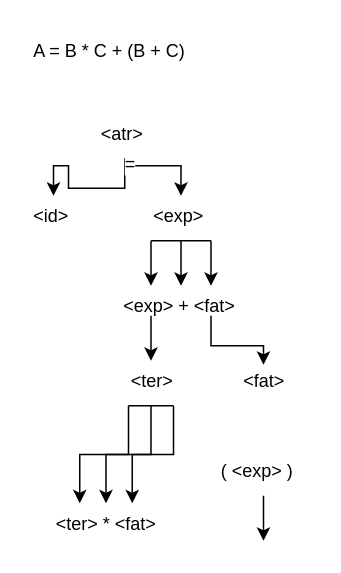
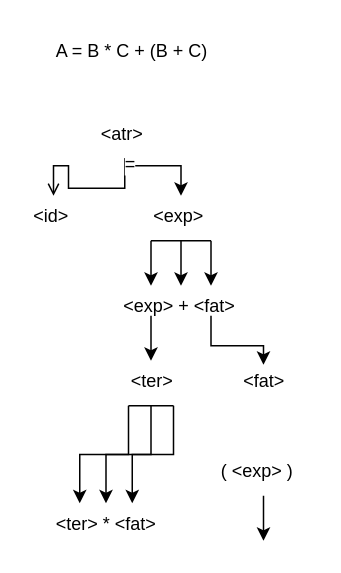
  <mxCell id="0" />
  <mxCell id="1" parent="0" />
- <mxCell id="2" value="A = B * C + (B + C)" style="text;whiteSpace=wrap;html=1;" vertex="1" parent="1"><mxGeometry x="20" y="20" width="110" height="40" as="geometry" /></mxCell>
- <mxCell id="3" style="edgeStyle=orthogonalEdgeStyle;rounded=0;orthogonalLoop=1;jettySize=auto;html=1;exitX=0.5;exitY=1;exitDx=0;exitDy=0;entryX=0.5;entryY=0;entryDx=0;entryDy=0;" edge="1" parent="1" source="6" target="7"><mxGeometry relative="1" as="geometry" /></mxCell>
+ <mxCell id="2" value="A = B * C + (B + C)" style="text;whiteSpace=wrap;html=1;" vertex="1" parent="1"><mxGeometry x="35" y="20" width="110" height="40" as="geometry" /></mxCell>
+ <mxCell id="3" style="edgeStyle=orthogonalEdgeStyle;rounded=0;orthogonalLoop=1;jettySize=auto;html=1;exitX=0.5;exitY=1;exitDx=0;exitDy=0;entryX=0.5;entryY=0;entryDx=0;entryDy=0;endArrow=open;" edge="1" parent="1" source="6" target="7"><mxGeometry relative="1" as="geometry" /></mxCell>
  <mxCell id="4" style="edgeStyle=orthogonalEdgeStyle;rounded=0;orthogonalLoop=1;jettySize=auto;html=1;exitX=0.5;exitY=1;exitDx=0;exitDy=0;entryX=0.5;entryY=0;entryDx=0;entryDy=0;" edge="1" parent="1" source="6" target="12"><mxGeometry relative="1" as="geometry"><Array as="points"><mxPoint x="83" y="110" /><mxPoint x="120" y="110" /></Array></mxGeometry></mxCell>
  <mxCell id="5" value="&lt;font style=&quot;font-size: 12px;&quot;&gt;=&lt;/font&gt;" style="edgeLabel;html=1;align=center;verticalAlign=middle;resizable=0;points=[];" vertex="1" connectable="0" parent="4"><mxGeometry x="-0.716" y="1" relative="1" as="geometry"><mxPoint x="-1" y="-1" as="offset" /></mxGeometry></mxCell>
  <mxCell id="6" value="&amp;lt;atr&amp;gt;" style="text;whiteSpace=wrap;html=1;" vertex="1" parent="1"><mxGeometry x="65" y="75" width="35" height="30" as="geometry" /></mxCell>
  <mxCell id="7" value="&amp;lt;id&amp;gt;" style="text;whiteSpace=wrap;html=1;" vertex="1" parent="1"><mxGeometry x="20" y="130" width="30" height="30" as="geometry" /></mxCell>
  <mxCell id="8" style="edgeStyle=orthogonalEdgeStyle;rounded=0;orthogonalLoop=1;jettySize=auto;html=1;exitX=0.5;exitY=1;exitDx=0;exitDy=0;entryX=0.5;entryY=0;entryDx=0;entryDy=0;" edge="1" parent="1" source="12" target="14"><mxGeometry relative="1" as="geometry" /></mxCell>
  <mxCell id="9" style="edgeStyle=orthogonalEdgeStyle;rounded=0;orthogonalLoop=1;jettySize=auto;html=1;exitX=1;exitY=1;exitDx=0;exitDy=0;entryX=0.75;entryY=0;entryDx=0;entryDy=0;" edge="1" parent="1" source="12" target="14"><mxGeometry relative="1" as="geometry" /></mxCell>
  <mxCell id="10" style="edgeStyle=orthogonalEdgeStyle;rounded=0;orthogonalLoop=1;jettySize=auto;html=1;exitX=0;exitY=1;exitDx=0;exitDy=0;entryX=0.25;entryY=0;entryDx=0;entryDy=0;" edge="1" parent="1" source="12" target="14"><mxGeometry relative="1" as="geometry" /></mxCell>
  <mxCell id="11" style="edgeStyle=none;rounded=0;orthogonalLoop=1;jettySize=auto;html=1;exitX=0;exitY=1;exitDx=0;exitDy=0;endArrow=none;endFill=0;entryX=1;entryY=1;entryDx=0;entryDy=0;" edge="1" parent="1" source="12" target="12"><mxGeometry relative="1" as="geometry"><mxPoint x="150" y="160" as="targetPoint" /></mxGeometry></mxCell>
  <mxCell id="12" value="&amp;lt;exp&amp;gt;" style="text;whiteSpace=wrap;html=1;" vertex="1" parent="1"><mxGeometry x="100" y="130" width="40" height="30" as="geometry" /></mxCell>
  <mxCell id="13" style="edgeStyle=orthogonalEdgeStyle;rounded=0;orthogonalLoop=1;jettySize=auto;html=1;exitX=0.25;exitY=1;exitDx=0;exitDy=0;" edge="1" parent="1" source="14"><mxGeometry relative="1" as="geometry"><mxPoint x="100" y="240" as="targetPoint" /></mxGeometry></mxCell>
  <mxCell id="14" value="&amp;lt;exp&amp;gt; + &amp;lt;fat&amp;gt;" style="text;whiteSpace=wrap;html=1;" vertex="1" parent="1"><mxGeometry x="80" y="190" width="80" height="20" as="geometry" /></mxCell>
  <mxCell id="15" style="edgeStyle=orthogonalEdgeStyle;rounded=0;orthogonalLoop=1;jettySize=auto;html=1;exitX=0.5;exitY=1;exitDx=0;exitDy=0;" edge="1" parent="1" source="12" target="12"><mxGeometry relative="1" as="geometry" /></mxCell>
  <mxCell id="16" style="edgeStyle=orthogonalEdgeStyle;rounded=0;orthogonalLoop=1;jettySize=auto;html=1;exitX=0.5;exitY=1;exitDx=0;exitDy=0;entryX=0.5;entryY=0;entryDx=0;entryDy=0;" edge="1" parent="1" source="20" target="21"><mxGeometry relative="1" as="geometry" /></mxCell>
  <mxCell id="17" style="edgeStyle=orthogonalEdgeStyle;rounded=0;orthogonalLoop=1;jettySize=auto;html=1;exitX=1;exitY=1;exitDx=0;exitDy=0;entryX=0.75;entryY=0;entryDx=0;entryDy=0;" edge="1" parent="1" source="20" target="21"><mxGeometry relative="1" as="geometry" /></mxCell>
  <mxCell id="18" style="edgeStyle=orthogonalEdgeStyle;rounded=0;orthogonalLoop=1;jettySize=auto;html=1;exitX=0;exitY=1;exitDx=0;exitDy=0;entryX=0.25;entryY=0;entryDx=0;entryDy=0;" edge="1" parent="1" source="20" target="21"><mxGeometry relative="1" as="geometry" /></mxCell>
  <mxCell id="19" style="edgeStyle=none;rounded=0;orthogonalLoop=1;jettySize=auto;html=1;exitX=0;exitY=1;exitDx=0;exitDy=0;endArrow=none;endFill=0;entryX=1;entryY=1;entryDx=0;entryDy=0;" edge="1" parent="1" source="20" target="20"><mxGeometry relative="1" as="geometry"><mxPoint x="135" y="270" as="targetPoint" /></mxGeometry></mxCell>
  <mxCell id="20" value="&amp;lt;ter&amp;gt;" style="text;whiteSpace=wrap;html=1;" vertex="1" parent="1"><mxGeometry x="85" y="240" width="30" height="30" as="geometry" /></mxCell>
  <mxCell id="21" value="&amp;lt;ter&amp;gt; * &amp;lt;fat&amp;gt;" style="text;whiteSpace=wrap;html=1;" vertex="1" parent="1"><mxGeometry x="35" y="335" width="70" height="20" as="geometry" /></mxCell>
  <mxCell id="22" style="edgeStyle=orthogonalEdgeStyle;rounded=0;orthogonalLoop=1;jettySize=auto;html=1;exitX=0.5;exitY=1;exitDx=0;exitDy=0;" edge="1" parent="1" source="20" target="20"><mxGeometry relative="1" as="geometry" /></mxCell>
  <mxCell id="23" value="&amp;lt;fat&amp;gt;" style="text;whiteSpace=wrap;html=1;" vertex="1" parent="1"><mxGeometry x="160" y="240" width="30" height="30" as="geometry" /></mxCell>
  <mxCell id="24" style="edgeStyle=orthogonalEdgeStyle;rounded=0;orthogonalLoop=1;jettySize=auto;html=1;exitX=0.75;exitY=1;exitDx=0;exitDy=0;entryX=0.5;entryY=0.089;entryDx=0;entryDy=0;entryPerimeter=0;" edge="1" parent="1" source="14" target="23"><mxGeometry relative="1" as="geometry" /></mxCell>
  <mxCell id="25" style="edgeStyle=orthogonalEdgeStyle;rounded=0;orthogonalLoop=1;jettySize=auto;html=1;exitX=0.5;exitY=1;exitDx=0;exitDy=0;" edge="1" parent="1" source="26"><mxGeometry relative="1" as="geometry"><mxPoint x="175" y="360" as="targetPoint" /></mxGeometry></mxCell>
  <mxCell id="26" value="( &amp;lt;exp&amp;gt; )" style="text;whiteSpace=wrap;html=1;" vertex="1" parent="1"><mxGeometry x="145" y="300" width="60" height="30" as="geometry" /></mxCell>
